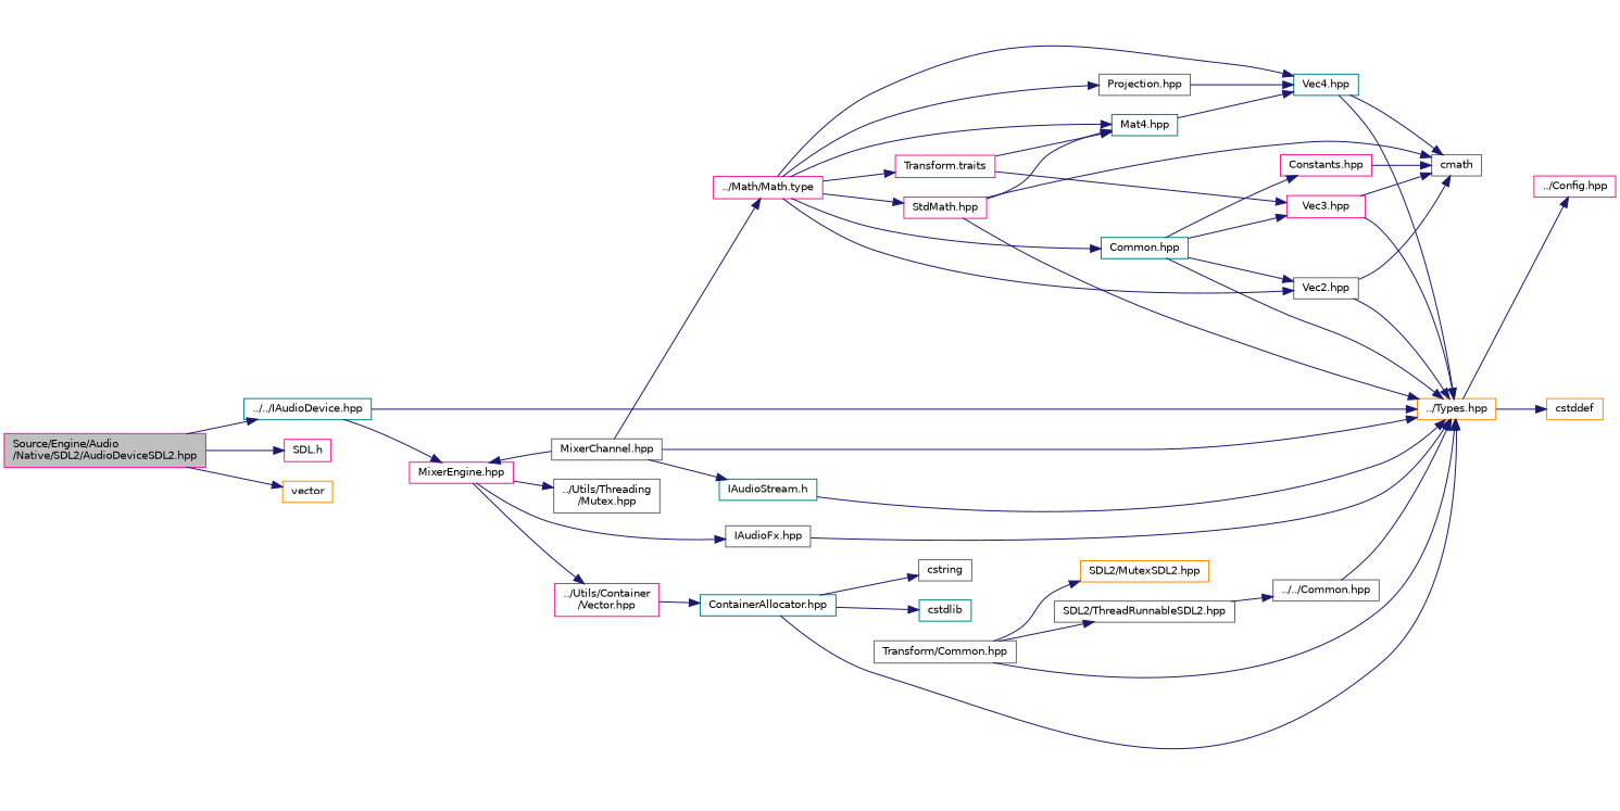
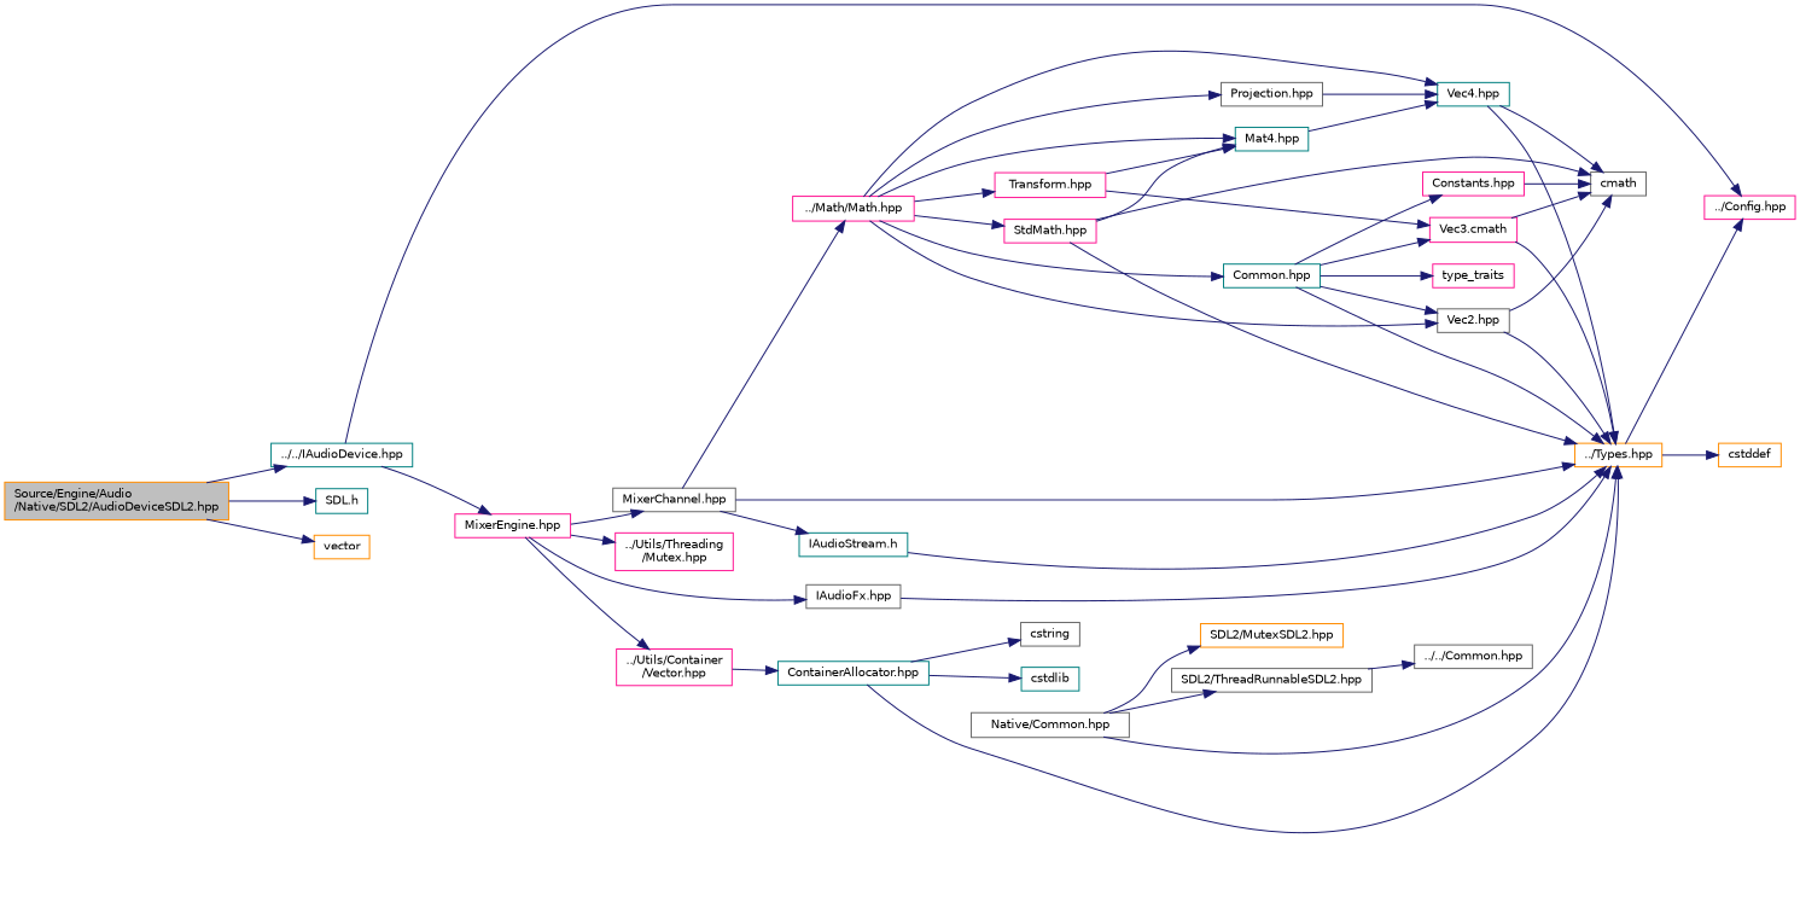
  digraph {
    rankdir=LR
    node [color=deeppink fillcolor=white fontname=Helvetica fontsize=10 shape=record style=filled]
    edge [color=midnightblue fontname=Helvetica fontsize=10 labelfontname=Helvetica labelfontsize=10 style=solid]
-   n1 [fillcolor=grey75 fontcolor=black height=0.2 label="Source/Engine/Audio\l/Native/SDL2/AudioDeviceSDL2.hpp" width=0.4]
+   n1 [color=darkorange fillcolor=grey75 fontcolor=black height=0.2 label="Source/Engine/Audio\l/Native/SDL2/AudioDeviceSDL2.hpp" width=0.4]
    n2 [color=teal height=0.2 label="../../IAudioDevice.hpp" width=0.4]
-   n3 [height=0.2 label="SDL.h" width=0.4]
+   n3 [color=teal height=0.2 label="SDL.h" width=0.4]
    n4 [color=darkorange height=0.2 label=vector width=0.4]
    n5 [color=darkorange height=0.2 label="../Types.hpp" width=0.4]
    n6 [height=0.2 label="MixerEngine.hpp" width=0.4]
    n7 [height=0.2 label="../Config.hpp" width=0.4]
    n8 [color=darkorange height=0.2 label=cstddef width=0.4]
    n9 [color=gray40 height=0.2 label="MixerChannel.hpp" width=0.4]
    n10 [color=gray40 height=0.2 label="IAudioFx.hpp" width=0.4]
    n11 [height=0.2 label="../Utils/Container\l/Vector.hpp" width=0.4]
-   n12 [color=gray40 height=0.2 label="../Utils/Threading\l/Mutex.hpp" width=0.4]
-   n13 [height=0.2 label="../Math/Math.type" width=0.4]
+   n12 [height=0.2 label="../Utils/Threading\l/Mutex.hpp" width=0.4]
+   n13 [height=0.2 label="../Math/Math.hpp" width=0.4]
    n14 [color=teal height=0.2 label="IAudioStream.h" width=0.4]
    n15 [color=teal height=0.2 label="ContainerAllocator.hpp" width=0.4]
    n16 [color=teal height=0.2 label="Common.hpp" width=0.4]
    n17 [color=gray40 height=0.2 label="Vec2.hpp" width=0.4]
    n18 [color=teal height=0.2 label="Vec4.hpp" width=0.4]
    n19 [height=0.2 label="StdMath.hpp" width=0.4]
    n20 [color=teal height=0.2 label="Mat4.hpp" width=0.4]
    n21 [color=gray40 height=0.2 label="Projection.hpp" width=0.4]
-   n22 [height=0.2 label="Transform.traits" width=0.4]
-   n23 [height=0.2 label="Vec3.hpp" width=0.4]
+   n22 [height=0.2 label="Transform.hpp" width=0.4]
+   n23 [height=0.2 label="Vec3.cmath" width=0.4]
    n24 [height=0.2 label="Constants.hpp" width=0.4]
+   n25 [height=0.2 label=type_traits width=0.4]
    n26 [color=gray40 height=0.2 label=cmath width=0.4]
    n27 [color=teal height=0.2 label=cstdlib width=0.4]
    n28 [color=gray40 height=0.2 label=cstring width=0.4]
-   n29 [color=gray40 height=0.2 label="Transform/Common.hpp" width=0.4]
+   n29 [color=gray40 height=0.2 label="Native/Common.hpp" width=0.4]
    n30 [color=darkorange height=0.2 label="SDL2/MutexSDL2.hpp" width=0.4]
    n31 [color=gray40 height=0.2 label="SDL2/ThreadRunnableSDL2.hpp" width=0.4]
    n32 [color=gray40 height=0.2 label="../../Common.hpp" width=0.4]
    n1 -> n2
    n1 -> n3
    n1 -> n4
-   n2 -> n5
+   n2 -> n7
    n2 -> n6
    n5 -> n7
    n5 -> n8
-   n9 -> n6
+   n6 -> n9
    n6 -> n10
    n6 -> n11
    n6 -> n12
    n9 -> n5
    n9 -> n13
    n9 -> n14
    n10 -> n5
    n11 -> n15
    n13 -> n16
    n13 -> n17
    n13 -> n18
    n13 -> n19
    n13 -> n20
    n13 -> n21
    n13 -> n22
    n14 -> n5
    n15 -> n5
    n15 -> n27
    n15 -> n28
    n16 -> n5
    n16 -> n17
    n16 -> n23
    n16 -> n24
+   n16 -> n25
    n17 -> n5
    n17 -> n26
    n18 -> n5
    n18 -> n26
    n19 -> n5
    n19 -> n20
    n19 -> n26
    n20 -> n18
    n21 -> n18
    n22 -> n20
    n22 -> n23
    n23 -> n5
    n23 -> n26
    n24 -> n26
    n29 -> n5
    n29 -> n30
    n29 -> n31
    n31 -> n32
-   n32 -> n5
  }
